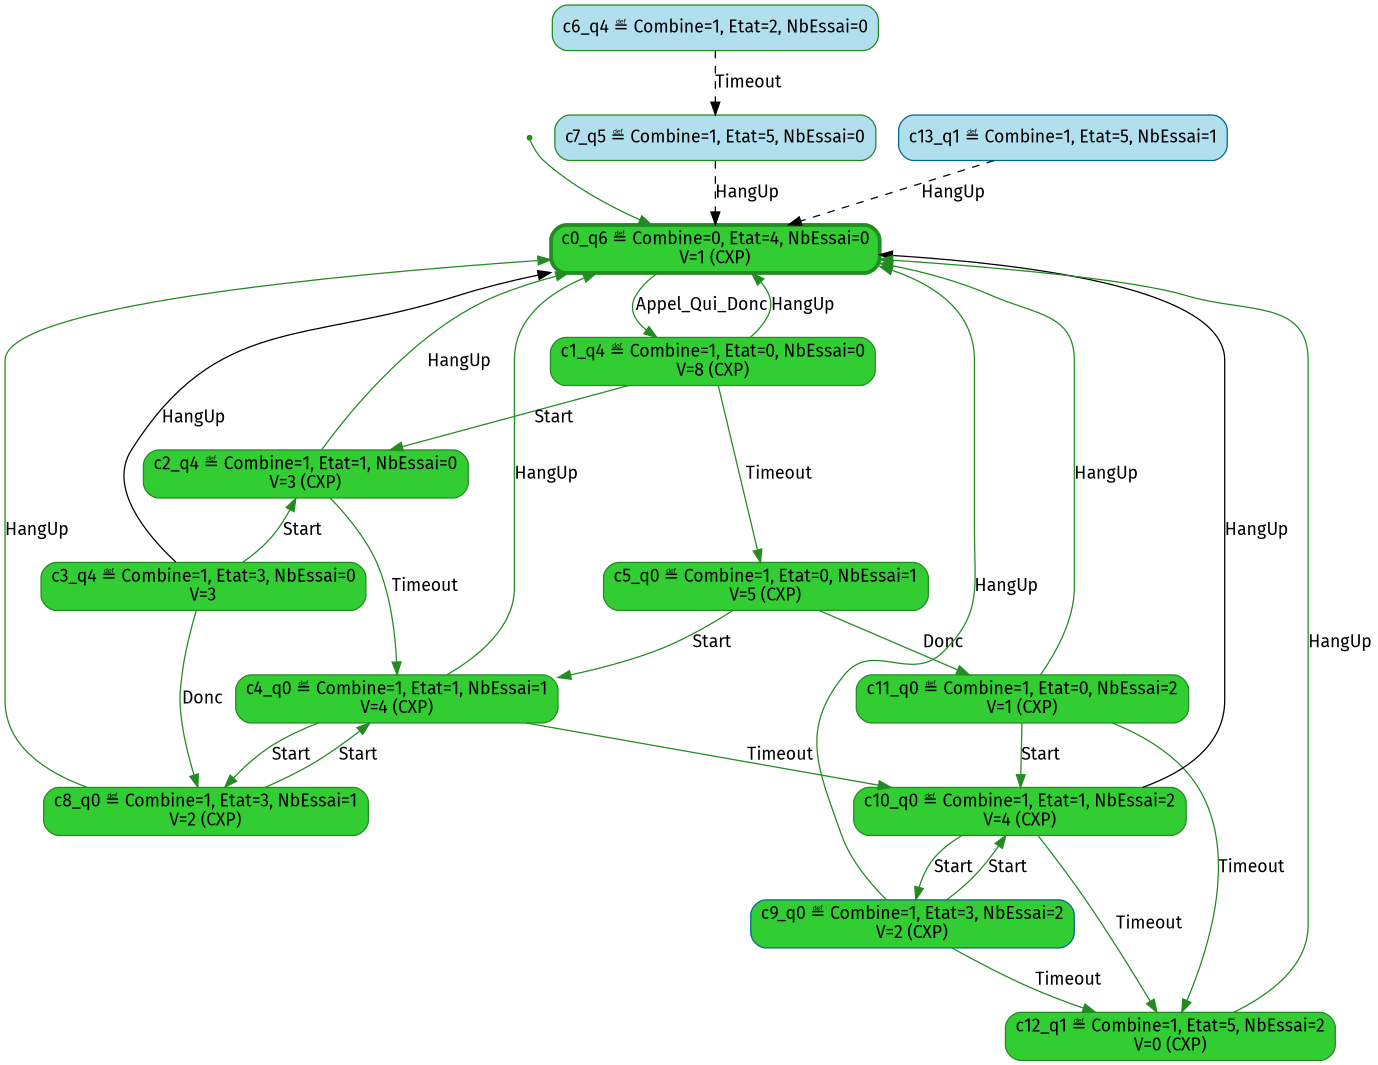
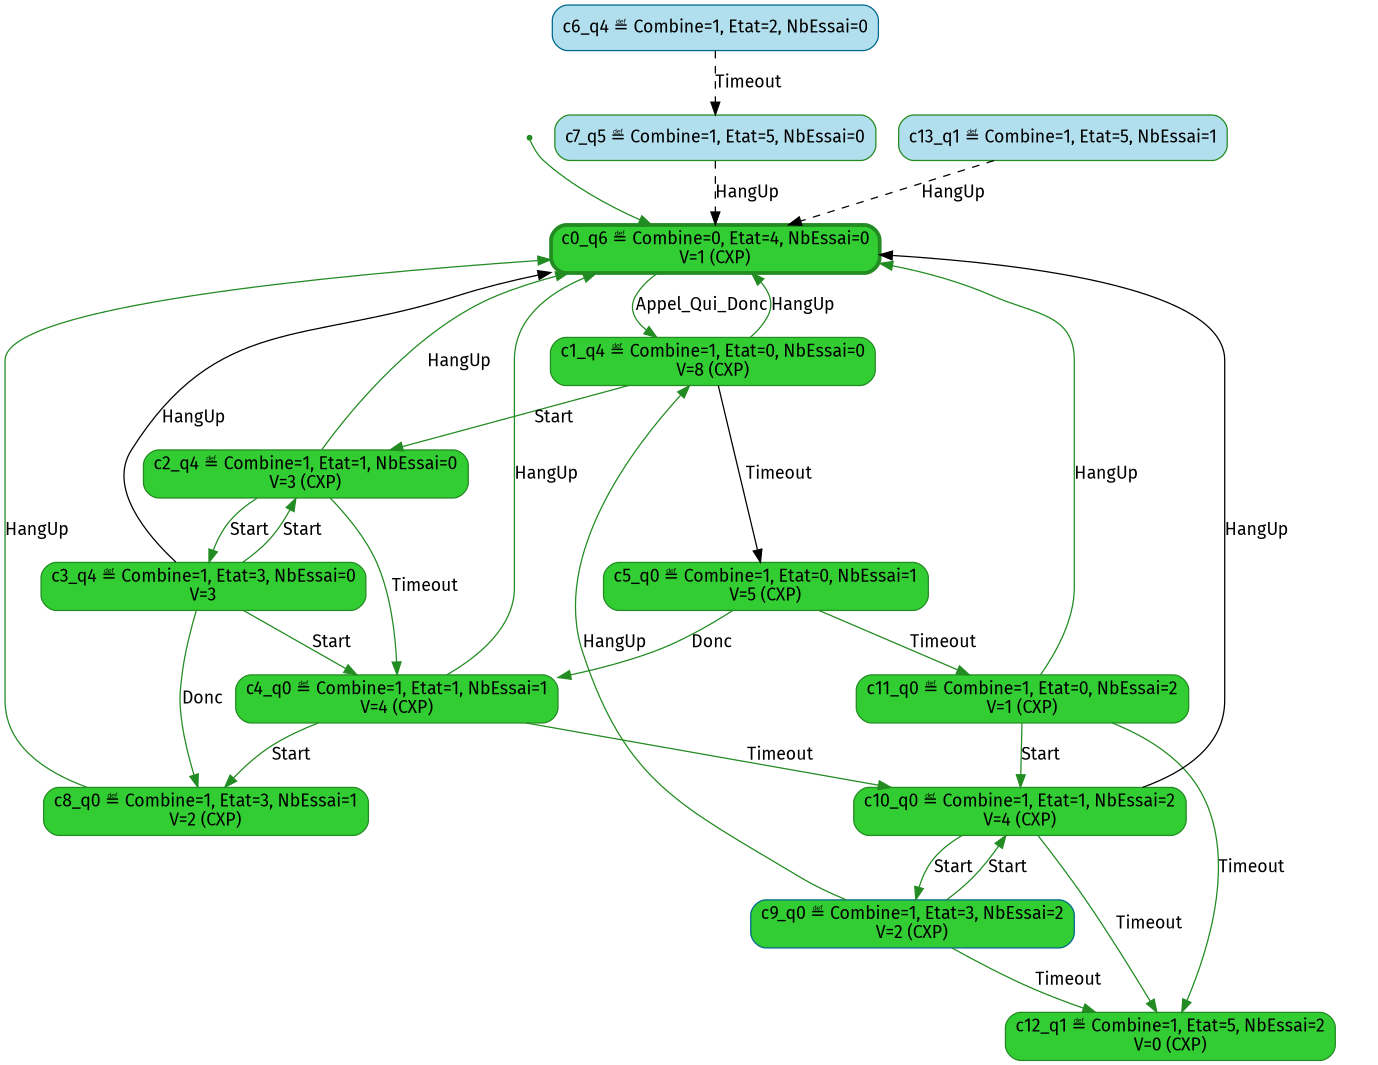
  digraph {
    fontname="Fira Sans"
    rankdir=TB
    node [color=forestgreen fontname="Fira Sans" shape=box fillcolor=limegreen style="rounded, filled"]
    edge [color=forestgreen fontname="Fira Sans"]
    __invisible__ [shape=point fillcolor="" style=""]
    n2 [label="c0_q6 ≝ Combine=0, Etat=4, NbEssai=0\nV=1 (CXP)" penwidth=3]
    n3 [label="c1_q4 ≝ Combine=1, Etat=0, NbEssai=0\nV=8 (CXP)"]
    n4 [label="c2_q4 ≝ Combine=1, Etat=1, NbEssai=0\nV=3 (CXP)"]
    n5 [label="c5_q0 ≝ Combine=1, Etat=0, NbEssai=1\nV=5 (CXP)"]
    n6 [label="c4_q0 ≝ Combine=1, Etat=1, NbEssai=1\nV=4 (CXP)"]
    n7 [label="c3_q4 ≝ Combine=1, Etat=3, NbEssai=0\nV=3"]
    n8 [label="c11_q0 ≝ Combine=1, Etat=0, NbEssai=2\nV=1 (CXP)"]
    n9 [label="c8_q0 ≝ Combine=1, Etat=3, NbEssai=1\nV=2 (CXP)"]
    n10 [label="c10_q0 ≝ Combine=1, Etat=1, NbEssai=2\nV=4 (CXP)"]
    n11 [color=deepskyblue4 label="c9_q0 ≝ Combine=1, Etat=3, NbEssai=2\nV=2 (CXP)"]
    n12 [label="c12_q1 ≝ Combine=1, Etat=5, NbEssai=2\nV=0 (CXP)"]
-   n13 [fillcolor=lightblue2 label="c6_q4 ≝ Combine=1, Etat=2, NbEssai=0"]
+   n13 [color=deepskyblue4 fillcolor=lightblue2 label="c6_q4 ≝ Combine=1, Etat=2, NbEssai=0"]
    n14 [fillcolor=lightblue2 label="c7_q5 ≝ Combine=1, Etat=5, NbEssai=0"]
-   n15 [color=deepskyblue4 fillcolor=lightblue2 label="c13_q1 ≝ Combine=1, Etat=5, NbEssai=1"]
+   n15 [fillcolor=lightblue2 label="c13_q1 ≝ Combine=1, Etat=5, NbEssai=1"]
    __invisible__ -> n2
    n2 -> n3 [label=Appel_Qui_Donc]
    n3 -> n2 [label=HangUp]
    n3 -> n4 [label=Start]
-   n3 -> n5 [label=Timeout]
+   n3 -> n5 [color=black label=Timeout]
    n4 -> n2 [label=HangUp]
    n4 -> n6 [label=Timeout]
-   n5 -> n6 [label=Start]
-   n5 -> n8 [label=Donc]
+   n4 -> n7 [label=Start]
+   n5 -> n6 [label=Donc]
+   n5 -> n8 [label=Timeout]
    n6 -> n2 [label=HangUp]
    n6 -> n9 [label=Start]
    n6 -> n10 [label=Timeout]
    n7 -> n2 [color=black label=HangUp]
    n7 -> n4 [label=Start]
    n7 -> n9 [label=Donc]
    n8 -> n2 [label=HangUp]
    n8 -> n10 [label=Start]
    n8 -> n12 [label=Timeout]
    n9 -> n2 [label=HangUp]
-   n9 -> n6 [label=Start]
+   n7 -> n6 [label=Start]
    n10 -> n2 [color=black label=HangUp]
    n10 -> n11 [label=Start]
    n10 -> n12 [label=Timeout]
-   n11 -> n2 [label=HangUp]
+   n11 -> n3 [label=HangUp]
    n11 -> n10 [label=Start]
    n11 -> n12 [label=Timeout]
-   n12 -> n2 [label=HangUp]
    n13 -> n14 [color=black label=Timeout style=dashed]
    n14 -> n2 [color=black label=HangUp style=dashed]
    n15 -> n2 [color=black label=HangUp style=dashed]
  }
